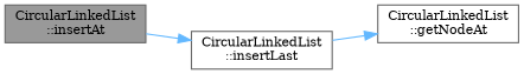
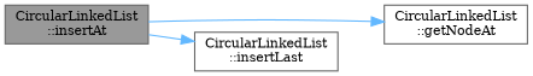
  digraph {
    fontname="DejaVu Serif"
    rankdir=LR
    node [color=grey40 fillcolor=white fontname="DejaVu Serif" fontsize=10 shape=box style=filled]
    edge [color=steelblue1 fontname="DejaVu Serif" fontsize=10 labelfontname=Helvetica labelfontsize=10 style=solid]
    n1 [color=gray40 fillcolor=grey60 fontcolor=black height=0.2 label="CircularLinkedList\l::insertAt" width=0.4]
    n2 [height=0.2 label="CircularLinkedList\l::getNodeAt" width=0.4]
    n3 [height=0.2 label="CircularLinkedList\l::insertLast" width=0.4]
-   n3 -> n2
+   n1 -> n2
    n1 -> n3
  }
